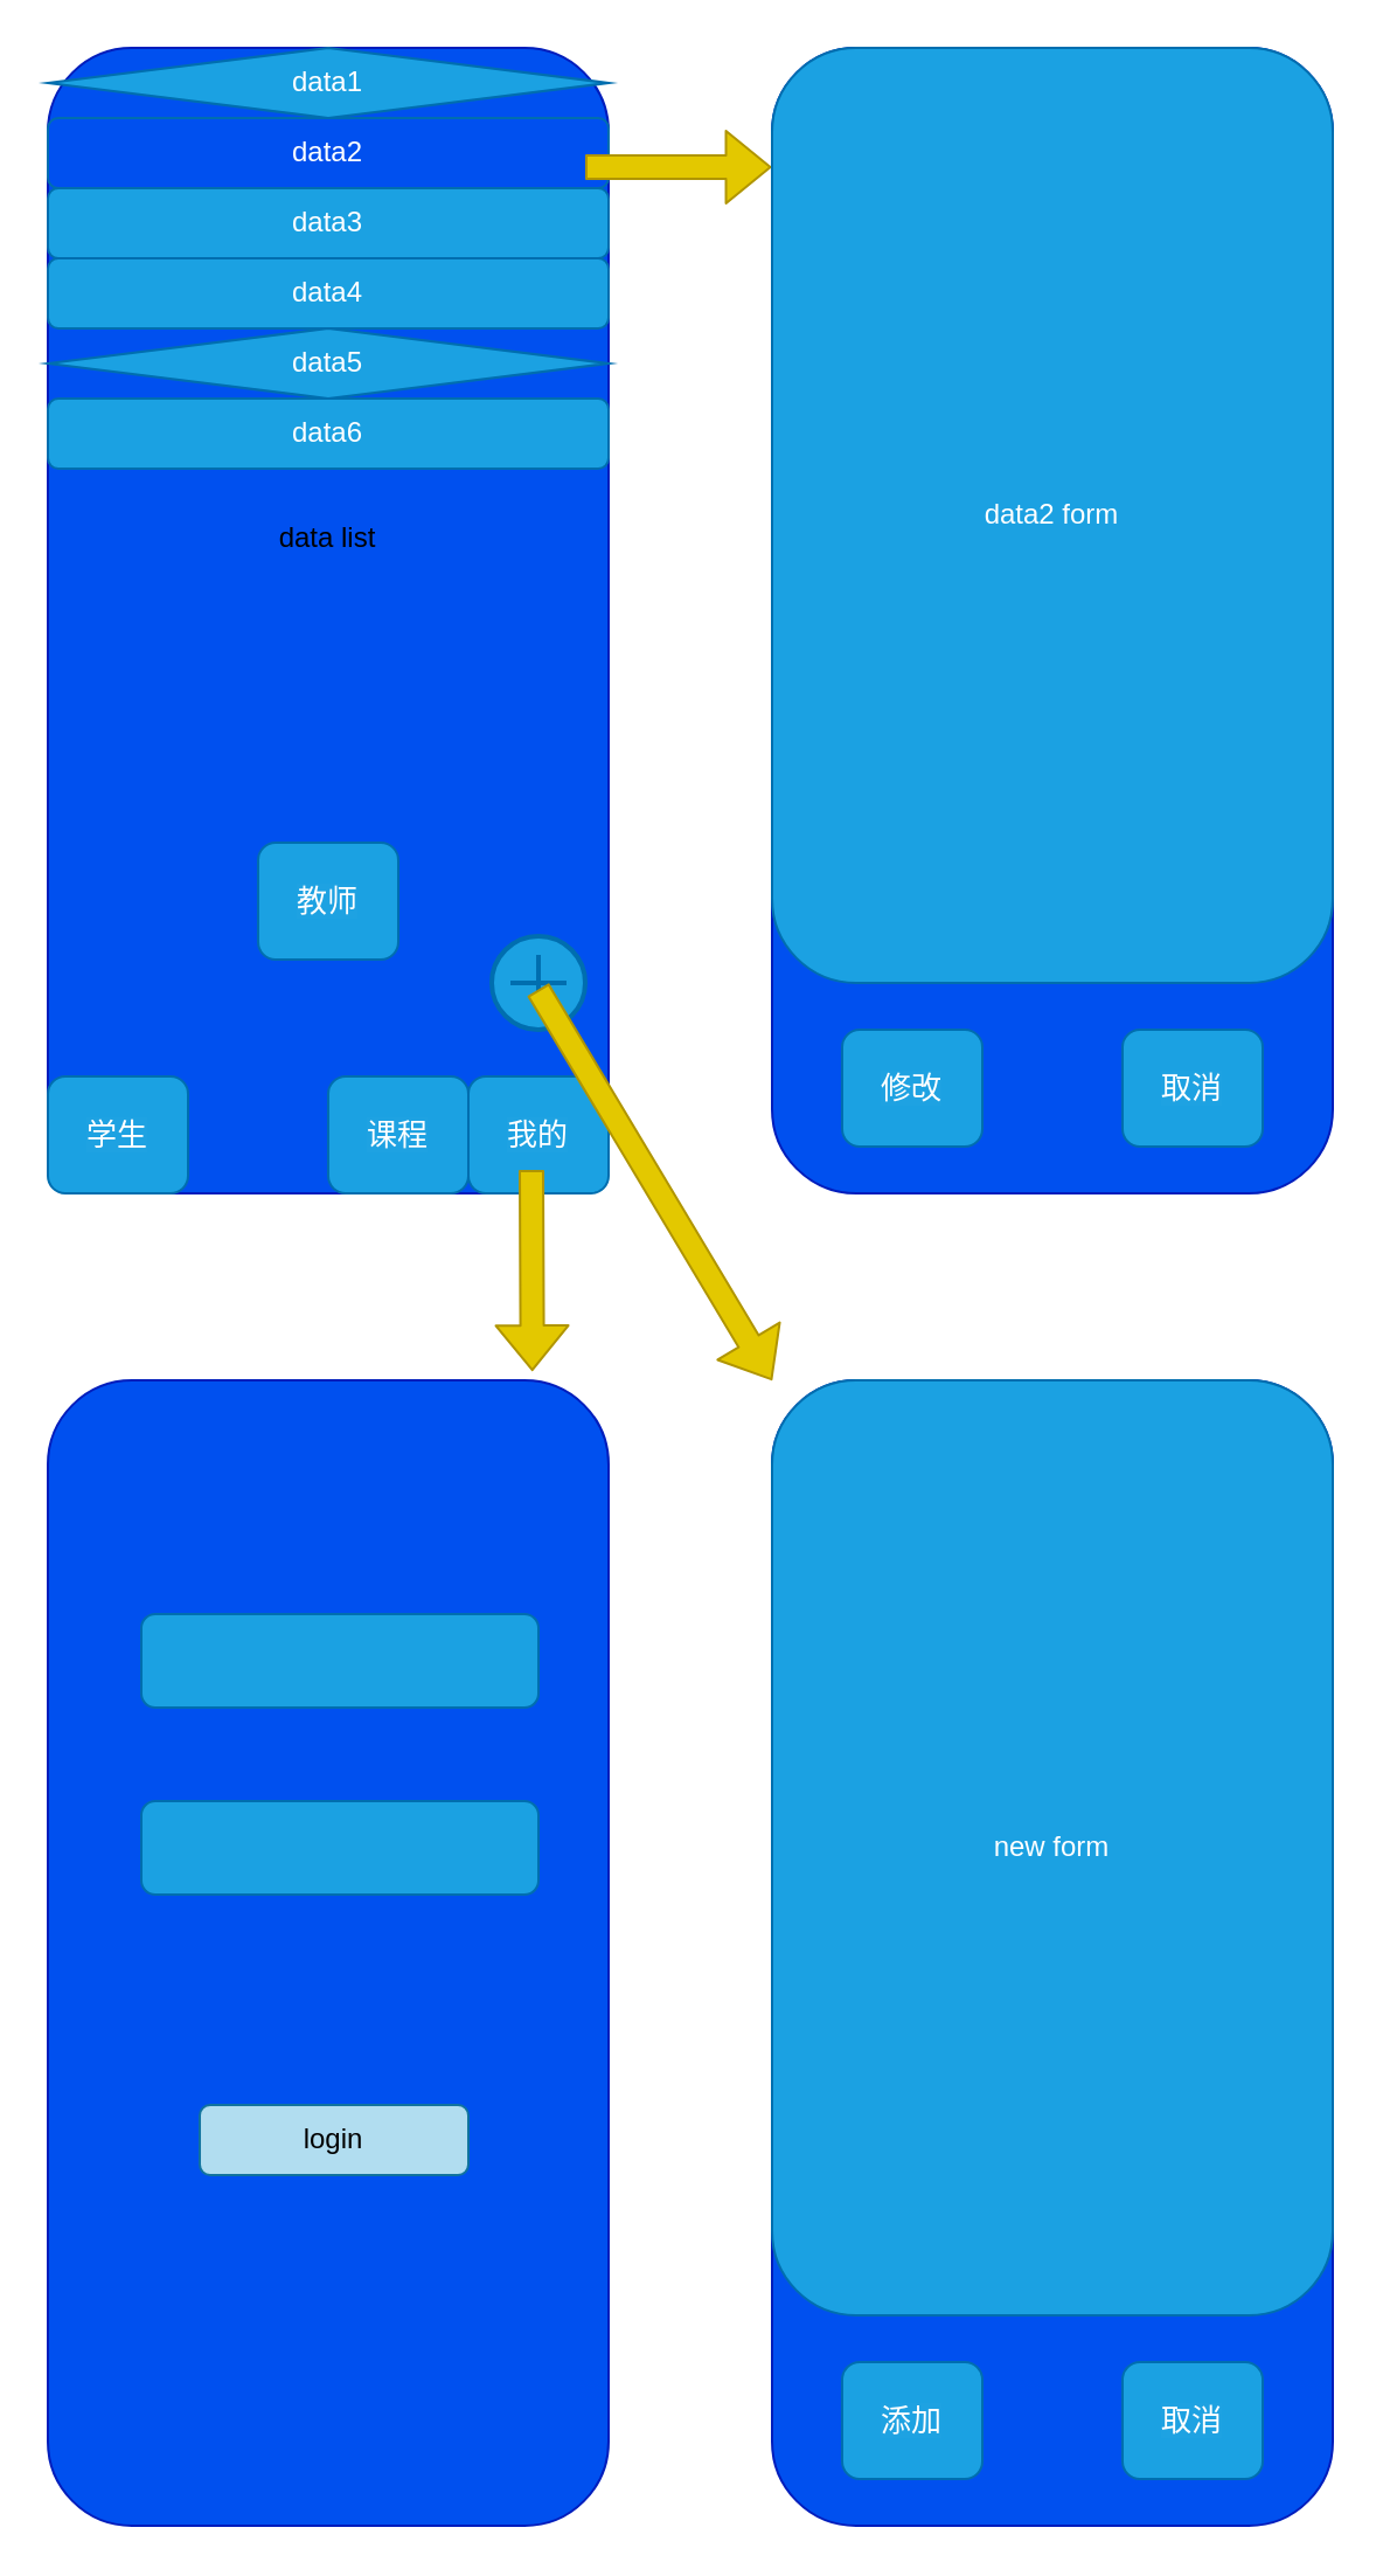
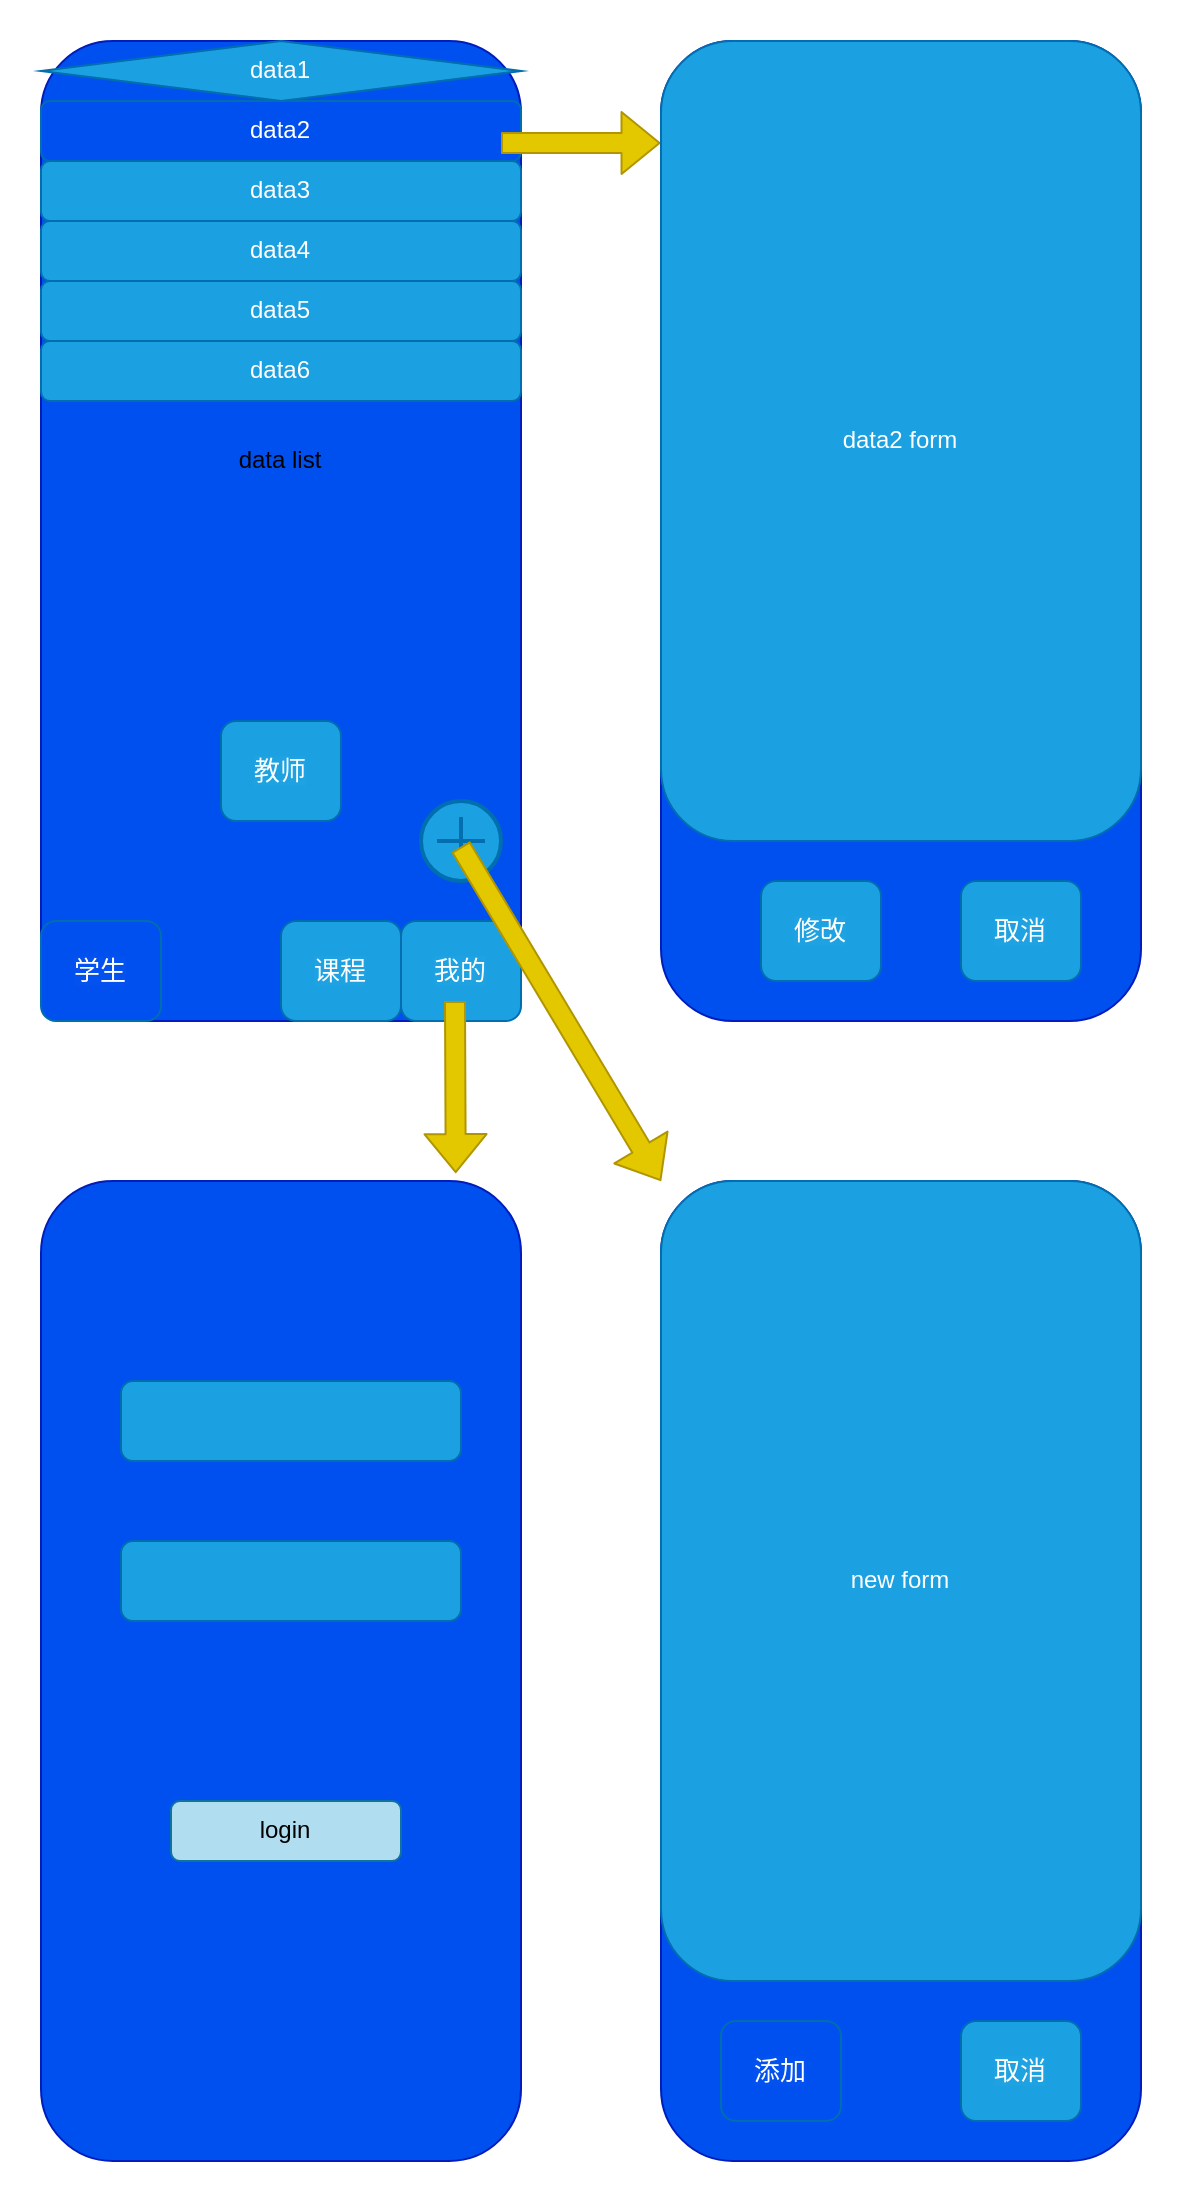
  <mxCell id="0" />
  <mxCell id="1" parent="0" />
  <mxCell id="2" value="" style="rounded=1;whiteSpace=wrap;html=1;fillColor=#0050ef;strokeColor=#001DBC;fontColor=#ffffff;" vertex="1" parent="1"><mxGeometry x="20" y="20" width="240" height="490" as="geometry" /></mxCell>
- <mxCell id="3" value="&lt;span style=&quot;font-size: 13px ; background-color: rgba(255 , 255 , 255 , 0.01)&quot;&gt;学生&lt;/span&gt;" style="rounded=1;whiteSpace=wrap;html=1;fillColor=#1ba1e2;strokeColor=#006EAF;fontColor=#ffffff;" vertex="1" parent="1"><mxGeometry x="20" y="460" width="60" height="50" as="geometry" /></mxCell>
+ <mxCell id="3" value="&lt;span style=&quot;font-size: 13px ; background-color: rgba(255 , 255 , 255 , 0.01)&quot;&gt;学生&lt;/span&gt;" style="rounded=1;whiteSpace=wrap;html=1;fillColor=#0050ef;strokeColor=#006EAF;fontColor=#ffffff;" vertex="1" parent="1"><mxGeometry x="20" y="460" width="60" height="50" as="geometry" /></mxCell>
  <mxCell id="4" value="&lt;span style=&quot;font-size: 13px ; background-color: rgba(255 , 255 , 255 , 0.01)&quot;&gt;教师&lt;/span&gt;" style="rounded=1;whiteSpace=wrap;html=1;fillColor=#1ba1e2;strokeColor=#006EAF;fontColor=#ffffff;" vertex="1" parent="1"><mxGeometry x="110" y="360" width="60" height="50" as="geometry" /></mxCell>
  <mxCell id="5" value="&lt;span style=&quot;font-size: 13px ; background-color: rgba(255 , 255 , 255 , 0.01)&quot;&gt;课程&lt;/span&gt;" style="rounded=1;whiteSpace=wrap;html=1;fillColor=#1ba1e2;strokeColor=#006EAF;fontColor=#ffffff;" vertex="1" parent="1"><mxGeometry x="140" y="460" width="60" height="50" as="geometry" /></mxCell>
  <mxCell id="6" value="&lt;span style=&quot;font-size: 13px ; background-color: rgba(255 , 255 , 255 , 0.01)&quot;&gt;我的&lt;/span&gt;" style="rounded=1;whiteSpace=wrap;html=1;fillColor=#1ba1e2;strokeColor=#006EAF;fontColor=#ffffff;" vertex="1" parent="1"><mxGeometry x="200" y="460" width="60" height="50" as="geometry" /></mxCell>
  <mxCell id="7" value="data1" style="rhombus;whiteSpace=wrap;html=1;fillColor=#1ba1e2;strokeColor=#006EAF;fontColor=#ffffff;" vertex="1" parent="1"><mxGeometry x="20" y="20" width="240" height="30" as="geometry" /></mxCell>
  <mxCell id="8" value="&lt;span&gt;data2&lt;/span&gt;" style="rounded=1;whiteSpace=wrap;html=1;fillColor=#0050ef;strokeColor=#006EAF;fontColor=#ffffff;" vertex="1" parent="1"><mxGeometry x="20" y="50" width="240" height="30" as="geometry" /></mxCell>
  <mxCell id="9" value="&lt;span&gt;data3&lt;/span&gt;" style="rounded=1;whiteSpace=wrap;html=1;fillColor=#1ba1e2;strokeColor=#006EAF;fontColor=#ffffff;" vertex="1" parent="1"><mxGeometry x="20" y="80" width="240" height="30" as="geometry" /></mxCell>
  <mxCell id="10" value="&lt;span&gt;data4&lt;/span&gt;" style="rounded=1;whiteSpace=wrap;html=1;fillColor=#1ba1e2;strokeColor=#006EAF;fontColor=#ffffff;" vertex="1" parent="1"><mxGeometry x="20" y="110" width="240" height="30" as="geometry" /></mxCell>
- <mxCell id="11" value="&lt;span&gt;data5&lt;/span&gt;" style="rhombus;whiteSpace=wrap;html=1;fillColor=#1ba1e2;strokeColor=#006EAF;fontColor=#ffffff;" vertex="1" parent="1"><mxGeometry x="20" y="140" width="240" height="30" as="geometry" /></mxCell>
+ <mxCell id="11" value="&lt;span&gt;data5&lt;/span&gt;" style="rounded=1;whiteSpace=wrap;html=1;fillColor=#1ba1e2;strokeColor=#006EAF;fontColor=#ffffff;" vertex="1" parent="1"><mxGeometry x="20" y="140" width="240" height="30" as="geometry" /></mxCell>
  <mxCell id="12" value="&lt;span&gt;data6&lt;/span&gt;" style="rounded=1;whiteSpace=wrap;html=1;fillColor=#1ba1e2;strokeColor=#006EAF;fontColor=#ffffff;" vertex="1" parent="1"><mxGeometry x="20" y="170" width="240" height="30" as="geometry" /></mxCell>
  <mxCell id="13" value="data list" style="text;html=1;strokeColor=none;fillColor=none;align=center;verticalAlign=middle;whiteSpace=wrap;rounded=0;" vertex="1" parent="1"><mxGeometry x="100" y="220" width="80" height="20" as="geometry" /></mxCell>
  <mxCell id="14" value="" style="rounded=1;whiteSpace=wrap;html=1;fillColor=#0050ef;strokeColor=#001DBC;fontColor=#ffffff;" vertex="1" parent="1"><mxGeometry x="330" y="20" width="240" height="490" as="geometry" /></mxCell>
  <mxCell id="15" value="" style="shape=flexArrow;endArrow=classic;html=1;entryX=-0.001;entryY=0.104;entryDx=0;entryDy=0;entryPerimeter=0;fillColor=#e3c800;strokeColor=#B09500;" edge="1" parent="1" target="14"><mxGeometry width="50" height="50" relative="1" as="geometry"><mxPoint x="250" y="71" as="sourcePoint" /><mxPoint x="380" y="-40" as="targetPoint" /></mxGeometry></mxCell>
  <mxCell id="16" value="data2&amp;nbsp;form" style="rounded=1;whiteSpace=wrap;html=1;fillColor=#1ba1e2;strokeColor=#006EAF;fontColor=#ffffff;" vertex="1" parent="1"><mxGeometry x="330" y="20" width="240" height="400" as="geometry" /></mxCell>
- <mxCell id="17" value="&lt;span style=&quot;font-size: 13px ; background-color: rgba(255 , 255 , 255 , 0.01)&quot;&gt;修改&lt;/span&gt;" style="rounded=1;whiteSpace=wrap;html=1;fillColor=#1ba1e2;strokeColor=#006EAF;fontColor=#ffffff;" vertex="1" parent="1"><mxGeometry x="360" y="440" width="60" height="50" as="geometry" /></mxCell>
+ <mxCell id="17" value="&lt;span style=&quot;font-size: 13px ; background-color: rgba(255 , 255 , 255 , 0.01)&quot;&gt;修改&lt;/span&gt;" style="rounded=1;whiteSpace=wrap;html=1;fillColor=#1ba1e2;strokeColor=#006EAF;fontColor=#ffffff;" vertex="1" parent="1"><mxGeometry x="380" y="440" width="60" height="50" as="geometry" /></mxCell>
  <mxCell id="18" value="&lt;span style=&quot;font-size: 13px ; background-color: rgba(255 , 255 , 255 , 0.01)&quot;&gt;取消&lt;/span&gt;" style="rounded=1;whiteSpace=wrap;html=1;fillColor=#1ba1e2;strokeColor=#006EAF;fontColor=#ffffff;" vertex="1" parent="1"><mxGeometry x="480" y="440" width="60" height="50" as="geometry" /></mxCell>
  <mxCell id="19" value="" style="rounded=1;whiteSpace=wrap;html=1;fillColor=#0050ef;strokeColor=#001DBC;fontColor=#ffffff;" vertex="1" parent="1"><mxGeometry x="20" y="590" width="240" height="490" as="geometry" /></mxCell>
  <mxCell id="20" value="" style="shape=flexArrow;endArrow=classic;html=1;entryX=0.864;entryY=-0.008;entryDx=0;entryDy=0;entryPerimeter=0;fillColor=#e3c800;strokeColor=#B09500;" edge="1" parent="1" target="19"><mxGeometry width="50" height="50" relative="1" as="geometry"><mxPoint x="227" y="500" as="sourcePoint" /><mxPoint x="280" y="450" as="targetPoint" /></mxGeometry></mxCell>
  <mxCell id="21" value="" style="rounded=1;whiteSpace=wrap;html=1;fillColor=#1ba1e2;strokeColor=#006EAF;fontColor=#ffffff;" vertex="1" parent="1"><mxGeometry x="60" y="690" width="170" height="40" as="geometry" /></mxCell>
  <mxCell id="22" value="" style="rounded=1;whiteSpace=wrap;html=1;fillColor=#1ba1e2;strokeColor=#006EAF;fontColor=#ffffff;" vertex="1" parent="1"><mxGeometry x="60" y="770" width="170" height="40" as="geometry" /></mxCell>
  <mxCell id="23" value="&lt;font color=&quot;#000000&quot;&gt;login&lt;/font&gt;" style="rounded=1;whiteSpace=wrap;html=1;fillColor=#b1ddf0;strokeColor=#10739e;" vertex="1" parent="1"><mxGeometry x="85" y="900" width="115" height="30" as="geometry" /></mxCell>
  <mxCell id="24" value="" style="html=1;verticalLabelPosition=bottom;align=center;labelBackgroundColor=#ffffff;verticalAlign=top;strokeWidth=2;strokeColor=#006EAF;shadow=0;dashed=0;shape=mxgraph.ios7.icons.add;fillColor=#1ba1e2;fontColor=#ffffff;" vertex="1" parent="1"><mxGeometry x="210" y="400" width="40" height="40" as="geometry" /></mxCell>
  <mxCell id="25" value="" style="rounded=1;whiteSpace=wrap;html=1;fillColor=#0050ef;strokeColor=#001DBC;fontColor=#ffffff;" vertex="1" parent="1"><mxGeometry x="330" y="590" width="240" height="490" as="geometry" /></mxCell>
  <mxCell id="26" value="new form" style="rounded=1;whiteSpace=wrap;html=1;fillColor=#1ba1e2;strokeColor=#006EAF;fontColor=#ffffff;" vertex="1" parent="1"><mxGeometry x="330" y="590" width="240" height="400" as="geometry" /></mxCell>
- <mxCell id="27" value="&lt;span style=&quot;font-size: 13px ; background-color: rgba(255 , 255 , 255 , 0.01)&quot;&gt;添加&lt;/span&gt;" style="rounded=1;whiteSpace=wrap;html=1;fillColor=#1ba1e2;strokeColor=#006EAF;fontColor=#ffffff;" vertex="1" parent="1"><mxGeometry x="360" y="1010" width="60" height="50" as="geometry" /></mxCell>
+ <mxCell id="27" value="&lt;span style=&quot;font-size: 13px ; background-color: rgba(255 , 255 , 255 , 0.01)&quot;&gt;添加&lt;/span&gt;" style="rounded=1;whiteSpace=wrap;html=1;fillColor=#0050ef;strokeColor=#006EAF;fontColor=#ffffff;" vertex="1" parent="1"><mxGeometry x="360" y="1010" width="60" height="50" as="geometry" /></mxCell>
  <mxCell id="28" value="&lt;span style=&quot;font-size: 13px ; background-color: rgba(255 , 255 , 255 , 0.01)&quot;&gt;取消&lt;/span&gt;" style="rounded=1;whiteSpace=wrap;html=1;fillColor=#1ba1e2;strokeColor=#006EAF;fontColor=#ffffff;" vertex="1" parent="1"><mxGeometry x="480" y="1010" width="60" height="50" as="geometry" /></mxCell>
  <mxCell id="29" value="" style="shape=flexArrow;endArrow=classic;html=1;entryX=0;entryY=0;entryDx=0;entryDy=0;exitX=0.496;exitY=0.571;exitDx=0;exitDy=0;exitPerimeter=0;fillColor=#e3c800;strokeColor=#B09500;" edge="1" parent="1" source="24" target="26"><mxGeometry width="50" height="50" relative="1" as="geometry"><mxPoint x="220" y="430" as="sourcePoint" /><mxPoint x="270" y="380" as="targetPoint" /></mxGeometry></mxCell>
